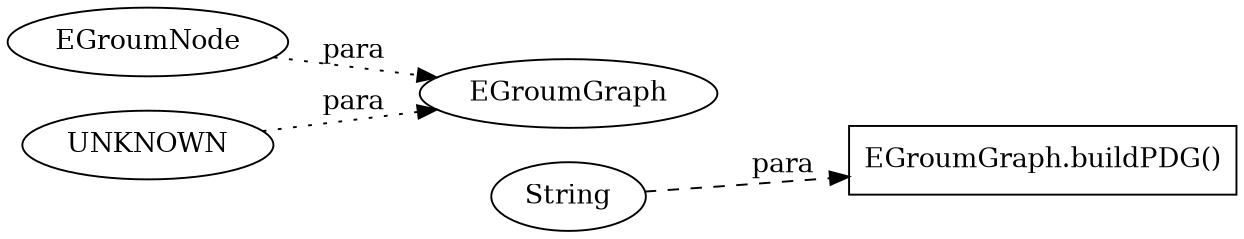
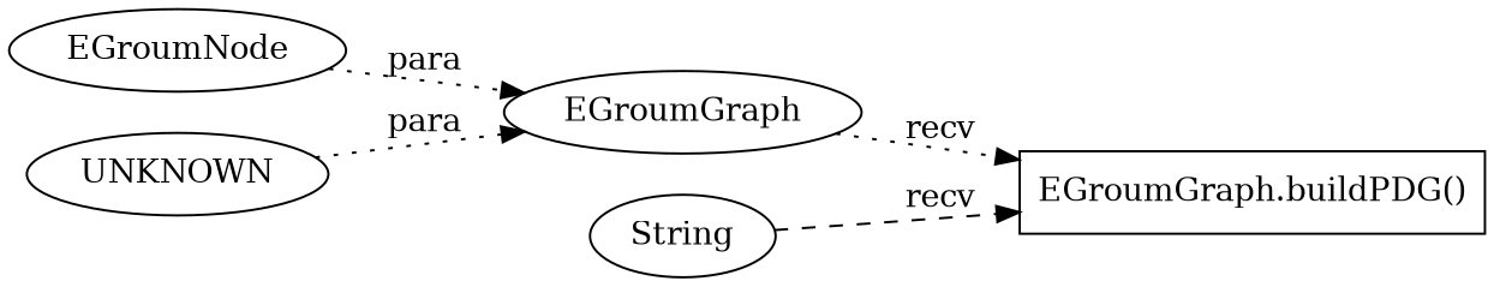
  digraph {
    rankdir=LR
    node [shape=ellipse]
    edge [style=dotted]
    n1 [label="EGroumGraph.buildPDG()" shape=box]
    n2 [label=EGroumGraph]
    n3 [label=String]
    n4 [label=EGroumNode]
    n5 [label=UNKNOWN]
-   n3 -> n1 [label=para style=dashed]
+   n2 -> n1 [label=recv]
+   n3 -> n1 [label=recv style=dashed]
    n4 -> n2 [label=para]
    n5 -> n2 [label=para]
  }
